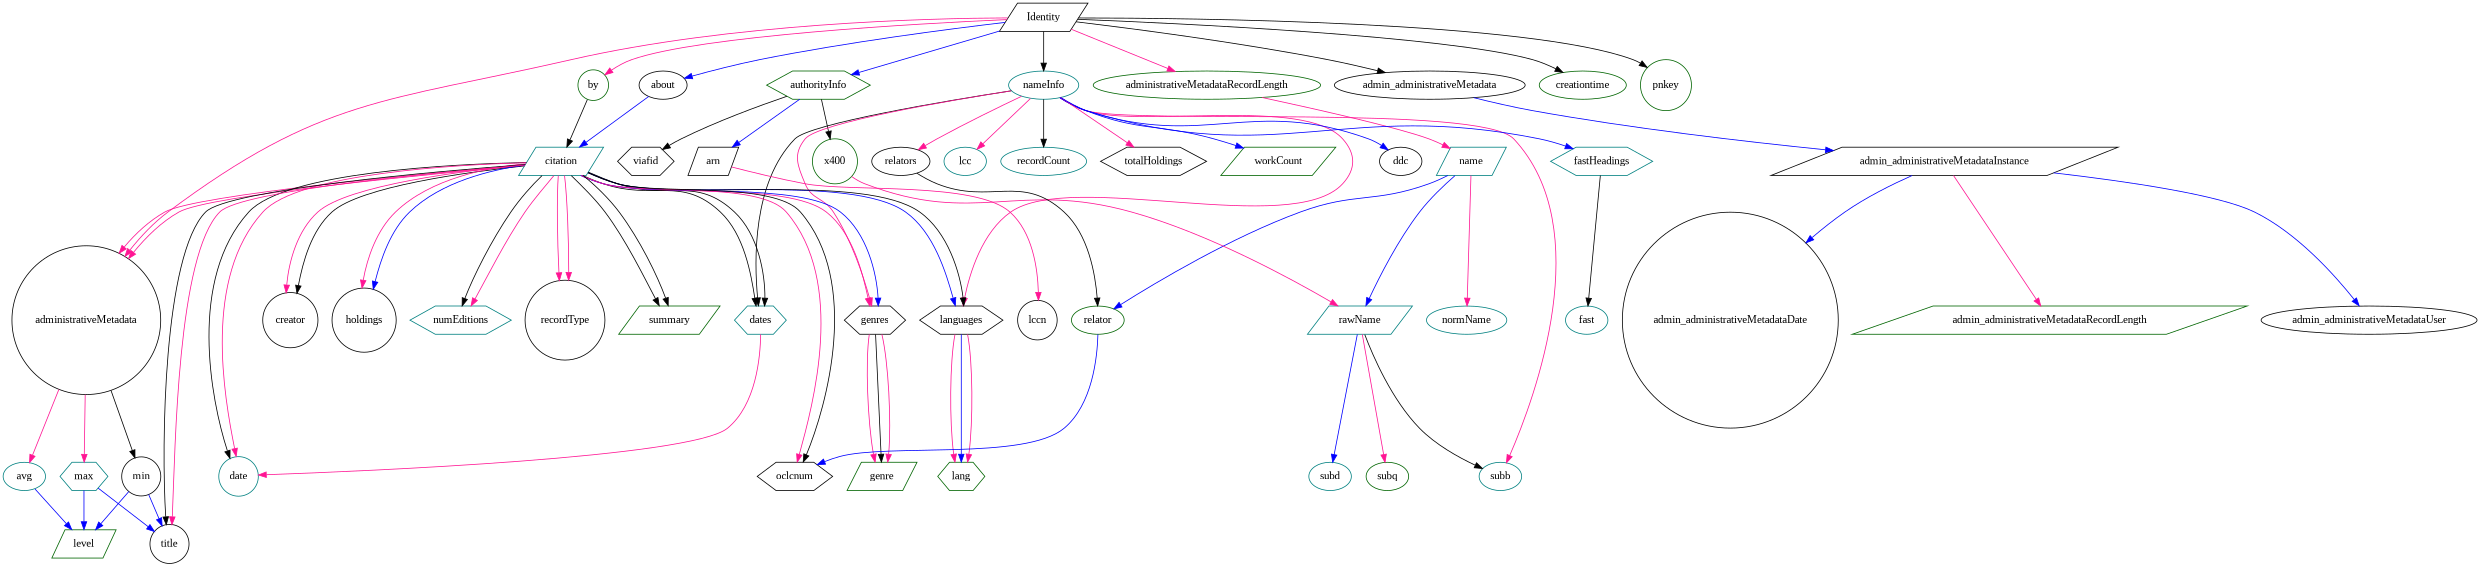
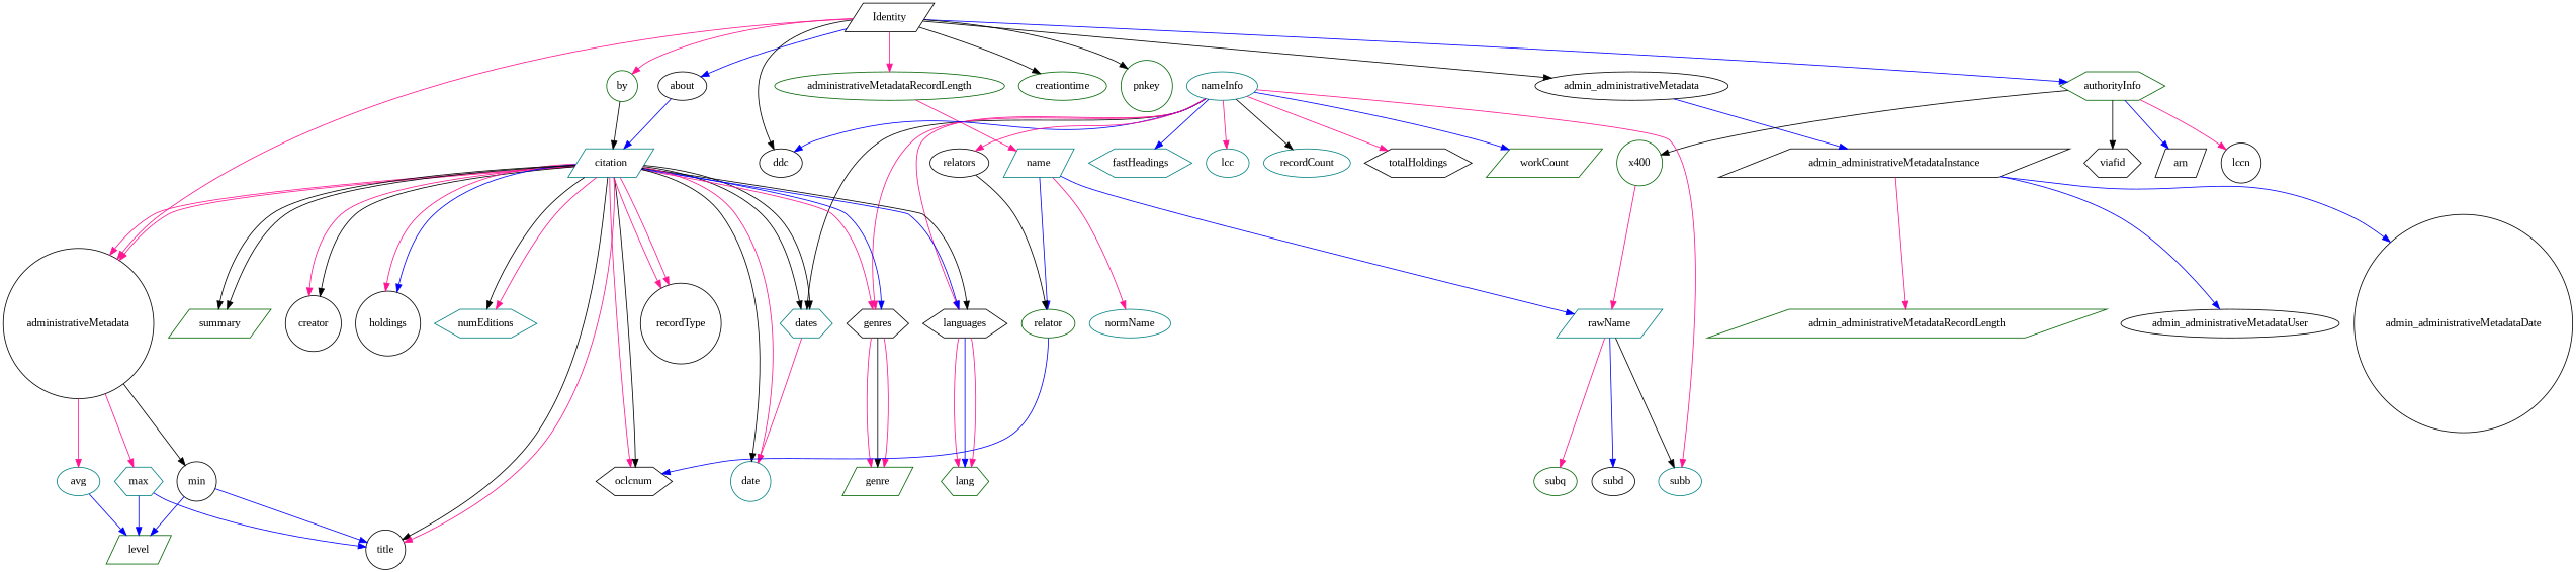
  digraph {
    fontname="Liberation Serif"
    node [color=black fontname="Liberation Serif" shape=ellipse]
    edge [color=deeppink fontname="Liberation Serif"]
    Identity [shape=parallelogram]
    about
    n3 [label=administrativeMetadata shape=circle]
    admin_administrativeMetadata
    n5 [color=darkgreen label=administrativeMetadataRecordLength]
    authorityInfo [color=darkgreen shape=hexagon]
    by [color=darkgreen shape=circle]
    creationtime [color=darkgreen]
    nameInfo [color=teal]
    pnkey [color=darkgreen shape=circle]
    citation [color=teal shape=parallelogram]
    avg [color=teal]
    max [color=teal shape=hexagon]
    min [shape=circle]
    admin_administrativeMetadataInstance [shape=parallelogram]
    name [color=teal shape=parallelogram]
    arn [shape=parallelogram]
    lccn [shape=circle]
    viafid [shape=hexagon]
    x400 [color=darkgreen shape=circle]
    dates [color=teal shape=hexagon]
    genres [shape=hexagon]
    languages [shape=hexagon]
    subb [color=teal]
    ddc
    fastHeadings [color=teal shape=hexagon]
    lcc [color=teal]
    recordCount [color=teal]
    relators
    totalHoldings [shape=hexagon]
    workCount [color=darkgreen shape=parallelogram]
    creator [shape=circle]
    date [color=teal shape=circle]
    holdings [shape=circle]
    numEditions [color=teal shape=hexagon]
    oclcnum [shape=hexagon]
    recordType [shape=circle]
    summary [color=darkgreen shape=parallelogram]
    title [shape=circle]
    genre [color=darkgreen shape=parallelogram]
    lang [color=darkgreen shape=hexagon]
    level [color=darkgreen shape=parallelogram]
    admin_administrativeMetadataDate [shape=circle]
    admin_administrativeMetadataRecordLength [color=darkgreen shape=parallelogram]
    admin_administrativeMetadataUser
    normName [color=teal]
    rawName [color=teal shape=parallelogram]
    relator [color=darkgreen]
-   subd [color=teal]
+   subd
    subq [color=darkgreen]
-   fast [color=teal]
    Identity -> about [color=blue]
    Identity -> n3
    Identity -> admin_administrativeMetadata [color=black]
    Identity -> n5
    Identity -> authorityInfo [color=blue]
    Identity -> by
    Identity -> creationtime [color=black]
-   Identity -> nameInfo [color=black]
+   Identity -> ddc [color=black]
    Identity -> pnkey [color=black]
    about -> citation [color=blue]
    n3 -> avg
    n3 -> max
    n3 -> min [color=black]
    admin_administrativeMetadata -> admin_administrativeMetadataInstance [color=blue]
    n5 -> name
    authorityInfo -> arn [color=blue]
-   arn -> lccn
+   authorityInfo -> lccn
    authorityInfo -> viafid [color=black]
    authorityInfo -> x400 [color=black]
    by -> citation [color=black]
    nameInfo -> dates [color=black]
    nameInfo -> genres
    nameInfo -> languages
    nameInfo -> subb
    nameInfo -> ddc [color=blue]
    nameInfo -> fastHeadings [color=blue]
    nameInfo -> lcc
    nameInfo -> recordCount [color=black]
    nameInfo -> relators
    nameInfo -> totalHoldings
    nameInfo -> workCount [color=blue]
    citation -> n3
    citation -> n3
    citation -> dates [color=black]
    citation -> dates [color=black]
    citation -> genres
    citation -> genres [color=blue]
    citation -> languages [color=blue]
    citation -> languages [color=black]
    citation -> creator
    citation -> creator [color=black]
    citation -> date [color=black]
    citation -> date
    citation -> holdings
    citation -> holdings [color=blue]
    citation -> numEditions [color=black]
    citation -> numEditions
    citation -> oclcnum
    citation -> oclcnum [color=black]
    citation -> recordType
    citation -> recordType
    citation -> summary [color=black]
    citation -> summary [color=black]
    citation -> title [color=black]
    citation -> title
    avg -> level [color=blue]
    max -> title [color=blue]
    max -> level [color=blue]
    min -> title [color=blue]
    min -> level [color=blue]
    admin_administrativeMetadataInstance -> admin_administrativeMetadataDate [color=blue]
    admin_administrativeMetadataInstance -> admin_administrativeMetadataRecordLength
    admin_administrativeMetadataInstance -> admin_administrativeMetadataUser [color=blue]
    name -> normName
    name -> rawName [color=blue]
    name -> relator [color=blue]
    x400 -> rawName
    dates -> date
    genres -> genre
    genres -> genre [color=black]
    genres -> genre
    languages -> lang
    languages -> lang [color=blue]
    languages -> lang
-   fastHeadings -> fast [color=black]
    relators -> relator [color=black]
    rawName -> subb [color=black]
    rawName -> subd [color=blue]
    rawName -> subq
    relator -> oclcnum [color=blue]
  }
